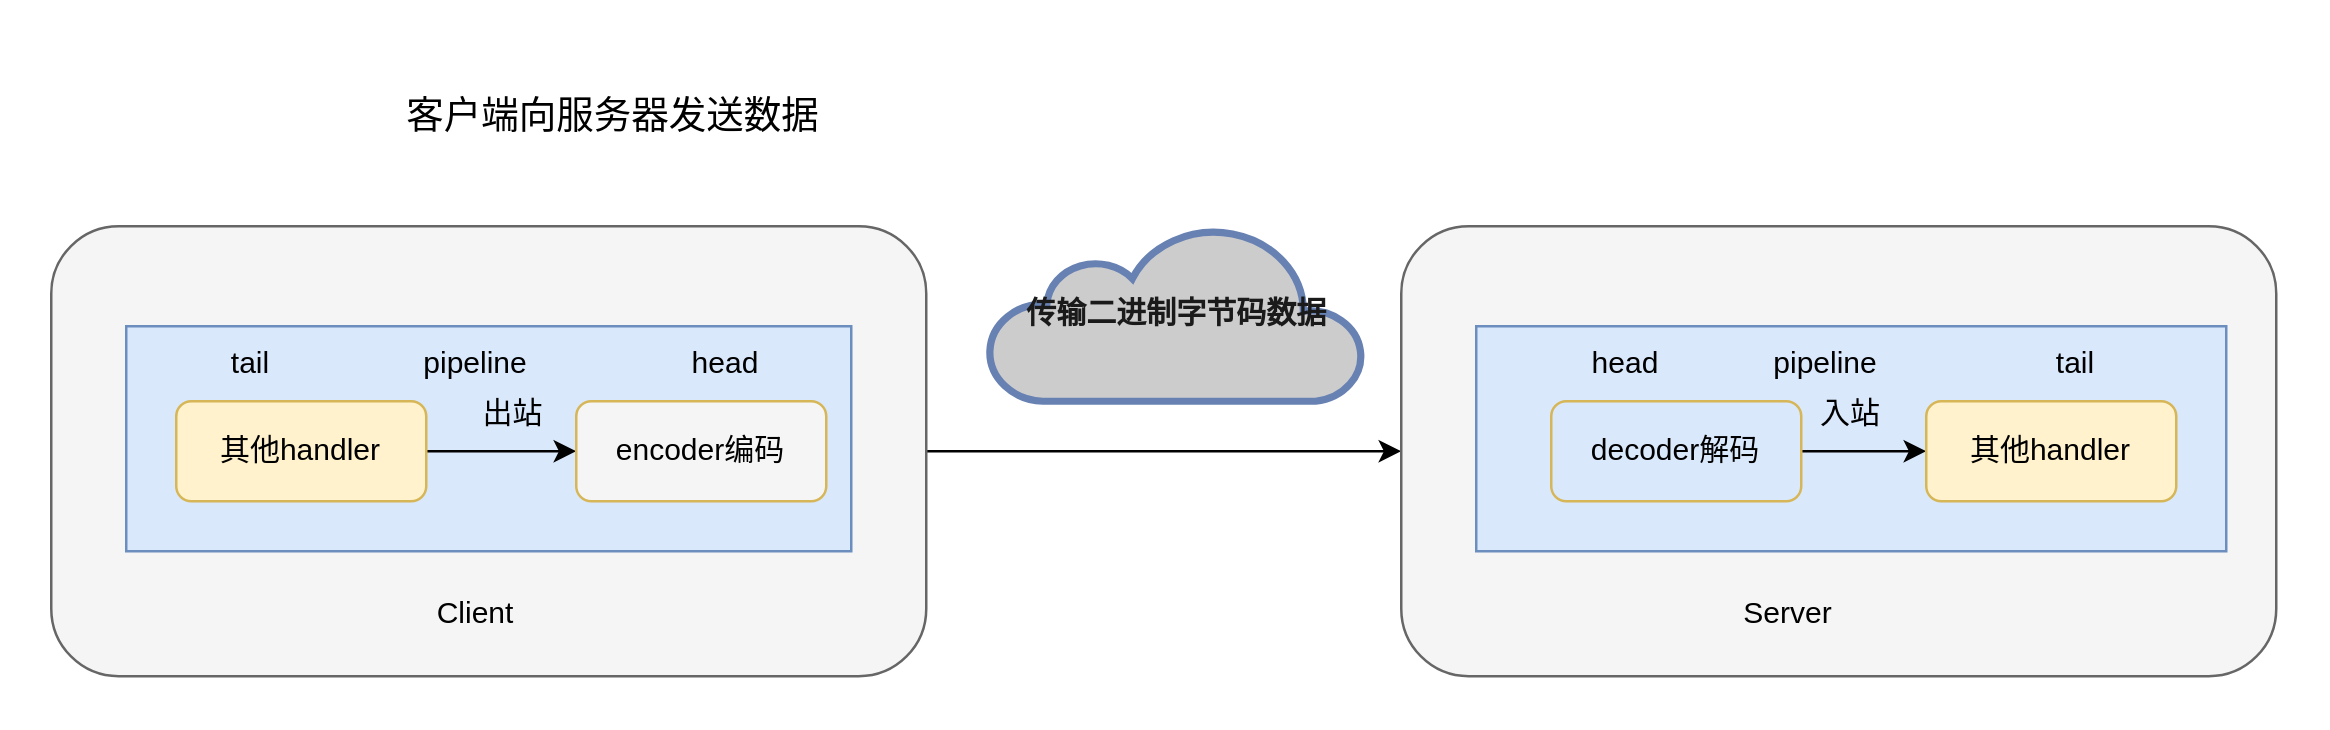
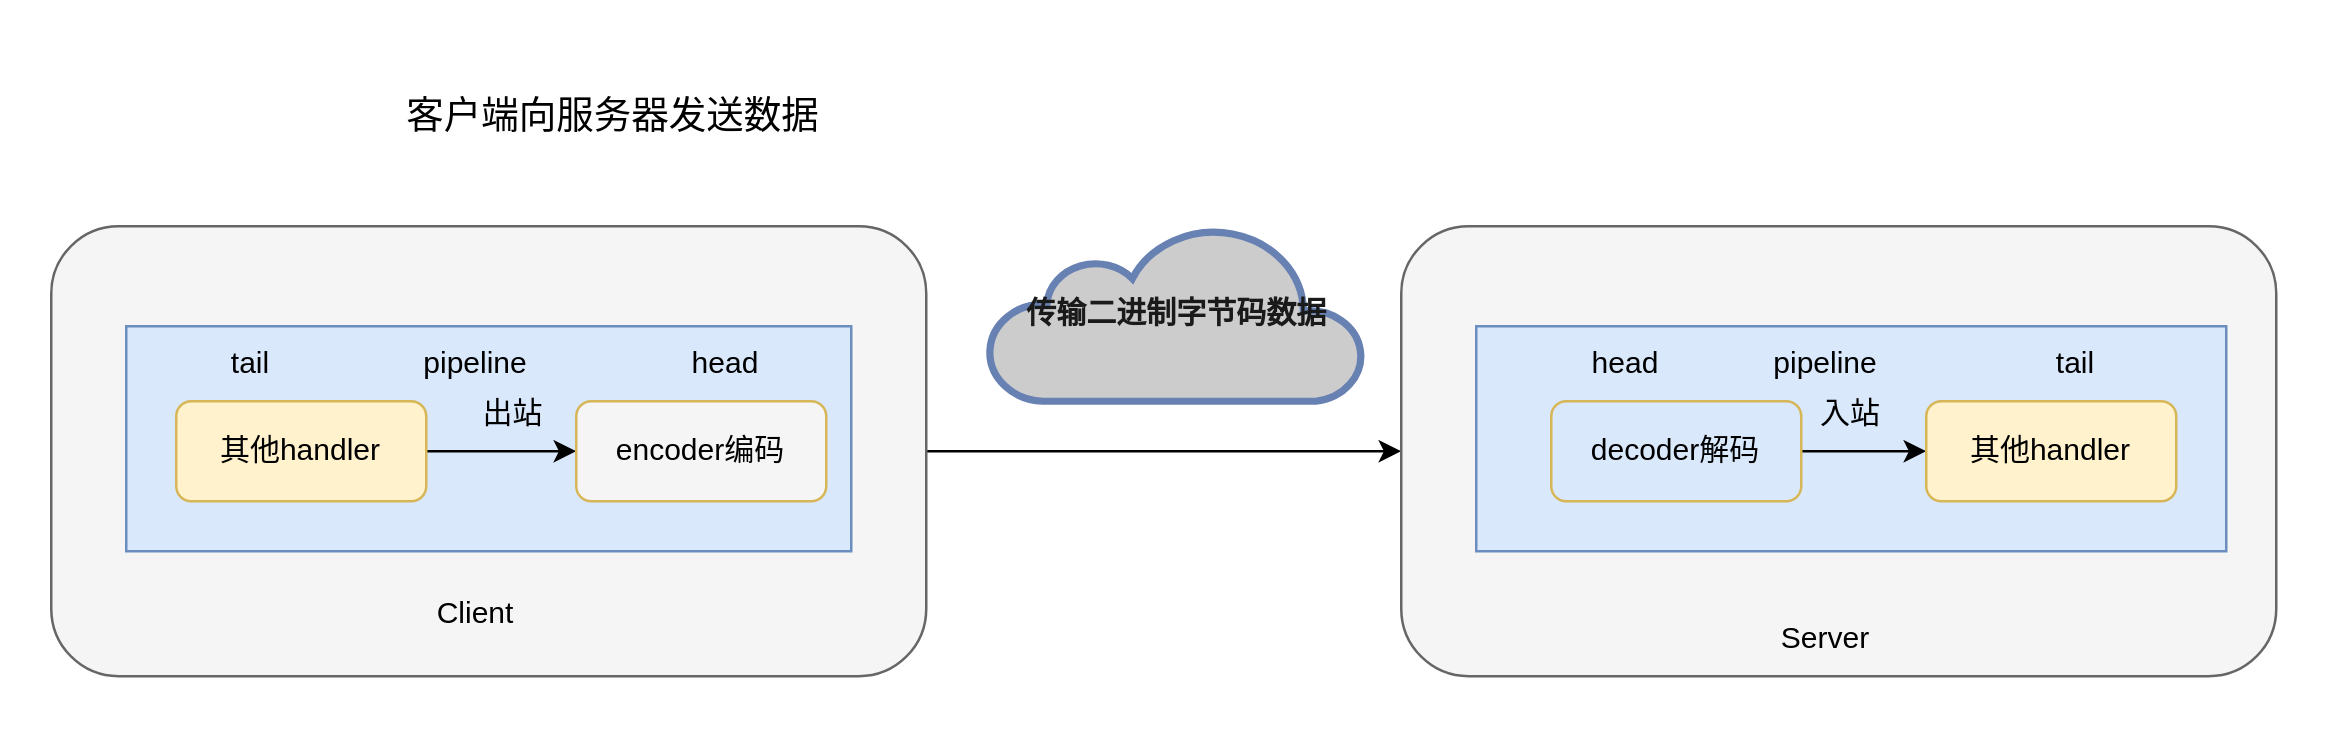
  <mxCell id="0" />
  <mxCell id="1" parent="0" />
  <mxCell id="2" style="edgeStyle=orthogonalEdgeStyle;rounded=0;orthogonalLoop=1;jettySize=auto;html=1;exitX=1;exitY=0.5;exitDx=0;exitDy=0;entryX=0;entryY=0.5;entryDx=0;entryDy=0;" edge="1" parent="1" source="3" target="11"><mxGeometry relative="1" as="geometry" /></mxCell>
  <mxCell id="3" value="" style="rounded=1;whiteSpace=wrap;html=1;fillColor=#f5f5f5;fontColor=#333333;strokeColor=#666666;" vertex="1" parent="1"><mxGeometry x="20" y="90" width="350" height="180" as="geometry" /></mxCell>
  <mxCell id="4" value="&lt;font color=&quot;#1a1a1a&quot;&gt;&lt;b&gt;传输二进制字节码数据&lt;/b&gt;&lt;/font&gt;" style="html=1;outlineConnect=0;fillColor=#CCCCCC;strokeColor=#6881B3;gradientColor=none;gradientDirection=north;strokeWidth=2;shape=mxgraph.networks.cloud;fontColor=#ffffff;" vertex="1" parent="1"><mxGeometry x="395" y="90" width="150" height="70" as="geometry" /></mxCell>
  <mxCell id="5" value="" style="rounded=0;whiteSpace=wrap;html=1;fillColor=#dae8fc;strokeColor=#6c8ebf;" vertex="1" parent="1"><mxGeometry x="50" y="130" width="290" height="90" as="geometry" /></mxCell>
  <mxCell id="6" value="Client" style="text;html=1;strokeColor=none;fillColor=none;align=center;verticalAlign=middle;whiteSpace=wrap;rounded=0;" vertex="1" parent="1"><mxGeometry x="160" y="230" width="60" height="30" as="geometry" /></mxCell>
  <mxCell id="7" style="edgeStyle=orthogonalEdgeStyle;rounded=0;orthogonalLoop=1;jettySize=auto;html=1;exitX=1;exitY=0.5;exitDx=0;exitDy=0;entryX=0;entryY=0.5;entryDx=0;entryDy=0;" edge="1" parent="1" source="8" target="9"><mxGeometry relative="1" as="geometry" /></mxCell>
  <mxCell id="8" value="其他handler" style="rounded=1;whiteSpace=wrap;html=1;fillColor=#fff2cc;strokeColor=#d6b656;" vertex="1" parent="1"><mxGeometry x="70" y="160" width="100" height="40" as="geometry" /></mxCell>
  <mxCell id="9" value="encoder编码" style="rounded=1;whiteSpace=wrap;html=1;fillColor=#f5f5f5;strokeColor=#d6b656;" vertex="1" parent="1"><mxGeometry x="230" y="160" width="100" height="40" as="geometry" /></mxCell>
  <mxCell id="10" value="pipeline" style="text;html=1;strokeColor=none;fillColor=none;align=center;verticalAlign=middle;whiteSpace=wrap;rounded=0;" vertex="1" parent="1"><mxGeometry x="160" y="130" width="60" height="30" as="geometry" /></mxCell>
  <mxCell id="11" value="" style="rounded=1;whiteSpace=wrap;html=1;fillColor=#f5f5f5;fontColor=#333333;strokeColor=#666666;" vertex="1" parent="1"><mxGeometry x="560" y="90" width="350" height="180" as="geometry" /></mxCell>
  <mxCell id="12" value="" style="rounded=0;whiteSpace=wrap;html=1;fillColor=#dae8fc;strokeColor=#6c8ebf;" vertex="1" parent="1"><mxGeometry x="590" y="130" width="300" height="90" as="geometry" /></mxCell>
- <mxCell id="13" value="Server" style="text;html=1;strokeColor=none;fillColor=none;align=center;verticalAlign=middle;whiteSpace=wrap;rounded=0;" vertex="1" parent="1"><mxGeometry x="685" y="230" width="60" height="30" as="geometry" /></mxCell>
+ <mxCell id="13" value="Server" style="text;html=1;strokeColor=none;fillColor=none;align=center;verticalAlign=middle;whiteSpace=wrap;rounded=0;" vertex="1" parent="1"><mxGeometry x="700" y="240" width="60" height="30" as="geometry" /></mxCell>
  <mxCell id="14" style="edgeStyle=orthogonalEdgeStyle;rounded=0;orthogonalLoop=1;jettySize=auto;html=1;exitX=1;exitY=0.5;exitDx=0;exitDy=0;entryX=0;entryY=0.5;entryDx=0;entryDy=0;" edge="1" parent="1" source="15" target="16"><mxGeometry relative="1" as="geometry" /></mxCell>
  <mxCell id="15" value="decoder解码" style="rounded=1;whiteSpace=wrap;html=1;fillColor=#dae8fc;strokeColor=#d6b656;" vertex="1" parent="1"><mxGeometry x="620" y="160" width="100" height="40" as="geometry" /></mxCell>
  <mxCell id="16" value="其他handler" style="rounded=1;whiteSpace=wrap;html=1;fillColor=#fff2cc;strokeColor=#d6b656;" vertex="1" parent="1"><mxGeometry x="770" y="160" width="100" height="40" as="geometry" /></mxCell>
  <mxCell id="17" value="pipeline" style="text;html=1;strokeColor=none;fillColor=none;align=center;verticalAlign=middle;whiteSpace=wrap;rounded=0;" vertex="1" parent="1"><mxGeometry x="700" y="130" width="60" height="30" as="geometry" /></mxCell>
  <mxCell id="18" value="tail" style="text;html=1;strokeColor=none;fillColor=none;align=center;verticalAlign=middle;whiteSpace=wrap;rounded=0;" vertex="1" parent="1"><mxGeometry x="70" y="130" width="60" height="30" as="geometry" /></mxCell>
  <mxCell id="19" value="head" style="text;html=1;strokeColor=none;fillColor=none;align=center;verticalAlign=middle;whiteSpace=wrap;rounded=0;" vertex="1" parent="1"><mxGeometry x="260" y="130" width="60" height="30" as="geometry" /></mxCell>
  <mxCell id="20" value="head" style="text;html=1;strokeColor=none;fillColor=none;align=center;verticalAlign=middle;whiteSpace=wrap;rounded=0;" vertex="1" parent="1"><mxGeometry x="620" y="130" width="60" height="30" as="geometry" /></mxCell>
  <mxCell id="21" value="tail" style="text;html=1;strokeColor=none;fillColor=none;align=center;verticalAlign=middle;whiteSpace=wrap;rounded=0;" vertex="1" parent="1"><mxGeometry x="800" y="130" width="60" height="30" as="geometry" /></mxCell>
  <mxCell id="22" value="出站" style="text;html=1;strokeColor=none;fillColor=none;align=center;verticalAlign=middle;whiteSpace=wrap;rounded=0;" vertex="1" parent="1"><mxGeometry x="175" y="150" width="60" height="30" as="geometry" /></mxCell>
  <mxCell id="23" value="入站" style="text;html=1;strokeColor=none;fillColor=none;align=center;verticalAlign=middle;whiteSpace=wrap;rounded=0;" vertex="1" parent="1"><mxGeometry x="710" y="150" width="60" height="30" as="geometry" /></mxCell>
  <mxCell id="24" value="客户端向服务器发送数据" style="text;html=1;strokeColor=none;fillColor=none;align=center;verticalAlign=middle;whiteSpace=wrap;rounded=0;strokeWidth=1;fontSize=15;" vertex="1" parent="1"><mxGeometry x="160" y="20" width="170" height="50" as="geometry" /></mxCell>
